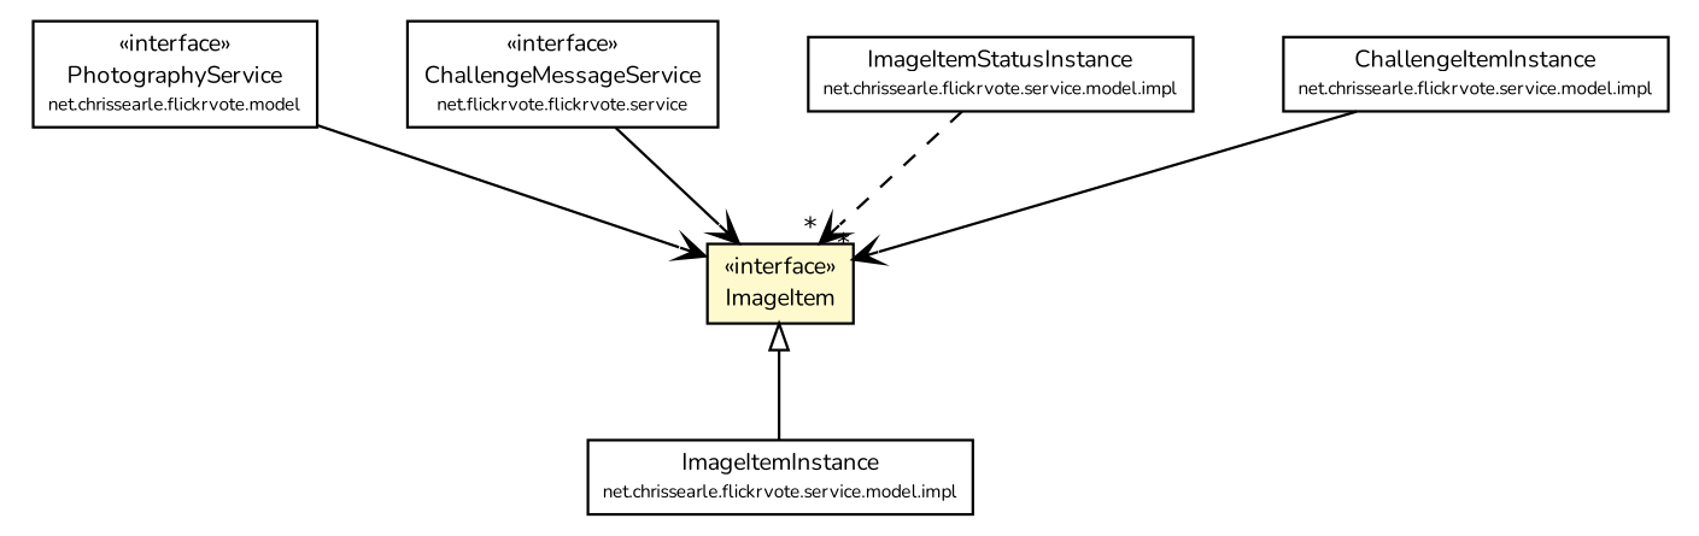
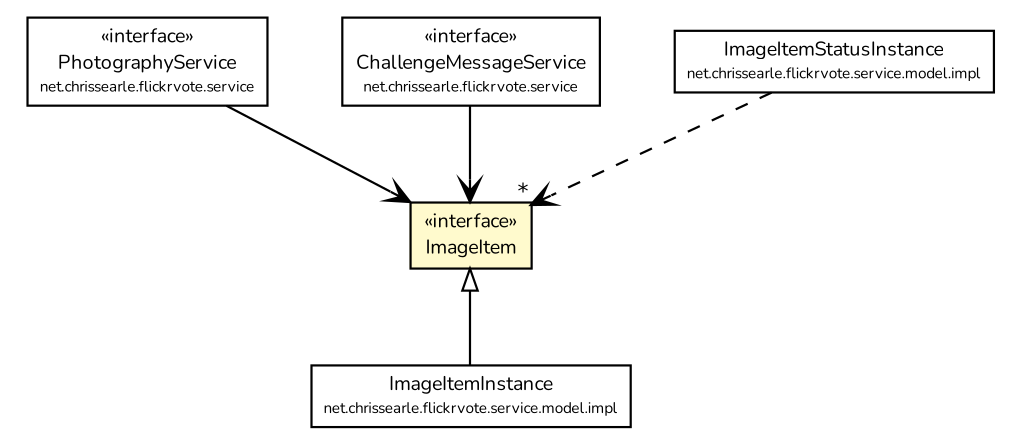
  digraph {
    fontname=Nunito
    node [fontcolor=black fontname=Nunito fontsize=9.0 shape=plaintext]
    edge [arrowhead=open color=black fontcolor=black fontname=Nunito fontsize=10.0 headport=p labelfontname=Helvetica labelfontsize=10 style=solid tailport=p]
-   n1 [label=<<table border="0" cellborder="1" cellspacing="0" cellpadding="2" port="p" href="../PhotographyService.html"> 		<tr><td><table border="0" cellspacing="0" cellpadding="1"> 			<tr><td> &laquo;interface&raquo; </td></tr> 			<tr><td> PhotographyService </td></tr> 			<tr><td><font point-size="7.0"> net.chrissearle.flickrvote.model </font></td></tr> 		</table></td></tr> 		</table>>]
+   n1 [label=<<table border="0" cellborder="1" cellspacing="0" cellpadding="2" port="p" href="../PhotographyService.html"> 		<tr><td><table border="0" cellspacing="0" cellpadding="1"> 			<tr><td> &laquo;interface&raquo; </td></tr> 			<tr><td> PhotographyService </td></tr> 			<tr><td><font point-size="7.0"> net.chrissearle.flickrvote.service </font></td></tr> 		</table></td></tr> 		</table>>]
    n2 [label=<<table border="0" cellborder="1" cellspacing="0" cellpadding="2" port="p" bgcolor="lemonChiffon" href="./ImageItem.html"> 		<tr><td><table border="0" cellspacing="0" cellpadding="1"> 			<tr><td> &laquo;interface&raquo; </td></tr> 			<tr><td> ImageItem </td></tr> 		</table></td></tr> 		</table>>]
    n3 [label=<<table border="0" cellborder="1" cellspacing="0" cellpadding="2" port="p" href="./impl/ImageItemInstance.html"> 		<tr><td><table border="0" cellspacing="0" cellpadding="1"> 			<tr><td> ImageItemInstance </td></tr> 			<tr><td><font point-size="7.0"> net.chrissearle.flickrvote.service.model.impl </font></td></tr> 		</table></td></tr> 		</table>>]
-   n4 [label=<<table border="0" cellborder="1" cellspacing="0" cellpadding="2" port="p" href="../ChallengeMessageService.html"> 		<tr><td><table border="0" cellspacing="0" cellpadding="1"> 			<tr><td> &laquo;interface&raquo; </td></tr> 			<tr><td> ChallengeMessageService </td></tr> 			<tr><td><font point-size="7.0"> net.flickrvote.flickrvote.service </font></td></tr> 		</table></td></tr> 		</table>>]
+   n4 [label=<<table border="0" cellborder="1" cellspacing="0" cellpadding="2" port="p" href="../ChallengeMessageService.html"> 		<tr><td><table border="0" cellspacing="0" cellpadding="1"> 			<tr><td> &laquo;interface&raquo; </td></tr> 			<tr><td> ChallengeMessageService </td></tr> 			<tr><td><font point-size="7.0"> net.chrissearle.flickrvote.service </font></td></tr> 		</table></td></tr> 		</table>>]
    n5 [label=<<table border="0" cellborder="1" cellspacing="0" cellpadding="2" port="p" href="./impl/ImageItemStatusInstance.html"> 		<tr><td><table border="0" cellspacing="0" cellpadding="1"> 			<tr><td> ImageItemStatusInstance </td></tr> 			<tr><td><font point-size="7.0"> net.chrissearle.flickrvote.service.model.impl </font></td></tr> 		</table></td></tr> 		</table>>]
-   n6 [label=<<table border="0" cellborder="1" cellspacing="0" cellpadding="2" port="p" href="./impl/ChallengeItemInstance.html"> 		<tr><td><table border="0" cellspacing="0" cellpadding="1"> 			<tr><td> ChallengeItemInstance </td></tr> 			<tr><td><font point-size="7.0"> net.chrissearle.flickrvote.service.model.impl </font></td></tr> 		</table></td></tr> 		</table>>]
    n1 -> n2
    n2 -> n3 [arrowtail=empty dir=back fontsize=10 arrowhead="" color="" fontcolor=""]
    n4 -> n2
    n5 -> n2 [headlabel="*" style=dashed]
-   n6 -> n2 [headlabel="*"]
  }
